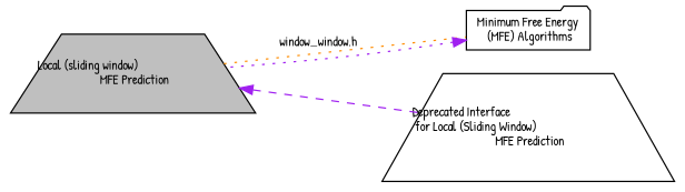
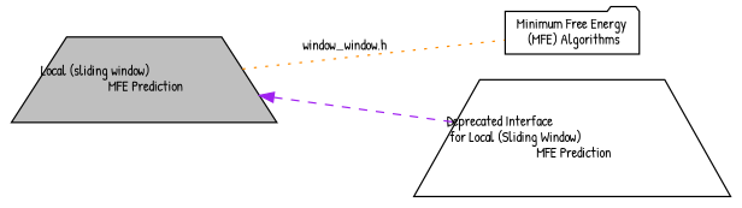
  digraph {
    fontname="Patrick Hand"
    rankdir=LR
    node [color=black fontname="Patrick Hand" fontsize=10 shape=trapezium]
    edge [color=purple dir=back fontname="Patrick Hand" fontsize=10 labelfontname=Helvetica labelfontsize=10 shape=plaintext style=dotted]
    n1 [fillcolor=grey75 fontcolor=black height=0.2 label="Local (sliding window)\l MFE Prediction" style=filled width=0.4]
    n2 [height=0.2 label="Minimum Free Energy\l (MFE) Algorithms" shape=folder width=0.4]
    n3 [height=0.2 label="Deprecated Interface\l for Local (Sliding Window)\l MFE Prediction" width=0.4]
    n1 -> n2 [color=darkorange dir=none label="window_window.h"]
    n1 -> n3 [style=dashed]
-   n2 -> n1
  }
